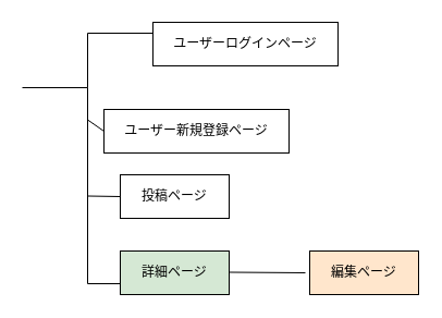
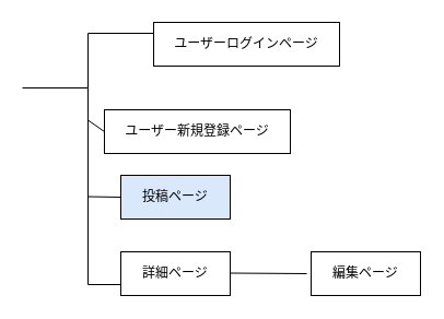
  <mxCell id="0" />
  <mxCell id="1" parent="0" />
  <mxCell id="2" value="ユーザーログインページ" style="whiteSpace=wrap;html=1;align=center;" vertex="1" parent="1"><mxGeometry x="140" y="20" width="170" height="40" as="geometry" /></mxCell>
  <mxCell id="3" value="ユーザー新規登録ページ" style="whiteSpace=wrap;html=1;align=center;" vertex="1" parent="1"><mxGeometry x="95" y="100" width="170" height="40" as="geometry" /></mxCell>
- <mxCell id="4" value="投稿ページ" style="whiteSpace=wrap;html=1;align=center;" vertex="1" parent="1"><mxGeometry x="110" y="160" width="100" height="40" as="geometry" /></mxCell>
- <mxCell id="5" value="詳細ページ" style="whiteSpace=wrap;html=1;align=center;fillColor=#d5e8d4;" vertex="1" parent="1"><mxGeometry x="110" y="230" width="100" height="40" as="geometry" /></mxCell>
- <mxCell id="6" value="編集ページ" style="whiteSpace=wrap;html=1;align=center;fillColor=#ffe6cc;" vertex="1" parent="1"><mxGeometry x="284" y="230" width="100" height="40" as="geometry" /></mxCell>
+ <mxCell id="4" value="投稿ページ" style="whiteSpace=wrap;html=1;align=center;fillColor=#dae8fc;" vertex="1" parent="1"><mxGeometry x="110" y="160" width="100" height="40" as="geometry" /></mxCell>
+ <mxCell id="5" value="詳細ページ" style="whiteSpace=wrap;html=1;align=center;" vertex="1" parent="1"><mxGeometry x="110" y="230" width="100" height="40" as="geometry" /></mxCell>
+ <mxCell id="6" value="編集ページ" style="whiteSpace=wrap;html=1;align=center;" vertex="1" parent="1"><mxGeometry x="284" y="230" width="100" height="40" as="geometry" /></mxCell>
  <mxCell id="7" value="" style="line;strokeWidth=1;rotatable=0;dashed=0;labelPosition=right;align=left;verticalAlign=middle;spacingTop=0;spacingLeft=6;points=[];portConstraint=eastwest;" vertex="1" parent="1"><mxGeometry x="20" y="75" width="60" height="10" as="geometry" /></mxCell>
  <mxCell id="8" value="" style="endArrow=none;html=1;rounded=0;" edge="1" parent="1"><mxGeometry relative="1" as="geometry"><mxPoint x="80" y="260" as="sourcePoint" /><mxPoint x="80" y="30" as="targetPoint" /><Array as="points"><mxPoint x="80" y="80" /></Array></mxGeometry></mxCell>
  <mxCell id="9" value="" style="endArrow=none;html=1;rounded=0;entryX=0;entryY=0.25;entryDx=0;entryDy=0;" edge="1" parent="1" target="2"><mxGeometry relative="1" as="geometry"><mxPoint x="80" y="30" as="sourcePoint" /><mxPoint x="240" y="30" as="targetPoint" /></mxGeometry></mxCell>
  <mxCell id="10" value="" style="endArrow=none;html=1;rounded=0;entryX=0;entryY=0.5;entryDx=0;entryDy=0;" edge="1" parent="1" target="3"><mxGeometry relative="1" as="geometry"><mxPoint x="80" y="109.5" as="sourcePoint" /><mxPoint x="240" y="109.5" as="targetPoint" /></mxGeometry></mxCell>
  <mxCell id="11" value="" style="endArrow=none;html=1;rounded=0;" edge="1" parent="1"><mxGeometry relative="1" as="geometry"><mxPoint x="80" y="260" as="sourcePoint" /><mxPoint x="110" y="260" as="targetPoint" /></mxGeometry></mxCell>
  <mxCell id="12" value="" style="endArrow=none;html=1;rounded=0;" edge="1" parent="1"><mxGeometry relative="1" as="geometry"><mxPoint x="80" y="179.5" as="sourcePoint" /><mxPoint x="110" y="180" as="targetPoint" /></mxGeometry></mxCell>
  <mxCell id="13" value="" style="endArrow=none;html=1;rounded=0;" edge="1" parent="1"><mxGeometry relative="1" as="geometry"><mxPoint x="210" y="249.5" as="sourcePoint" /><mxPoint x="280" y="250" as="targetPoint" /></mxGeometry></mxCell>
